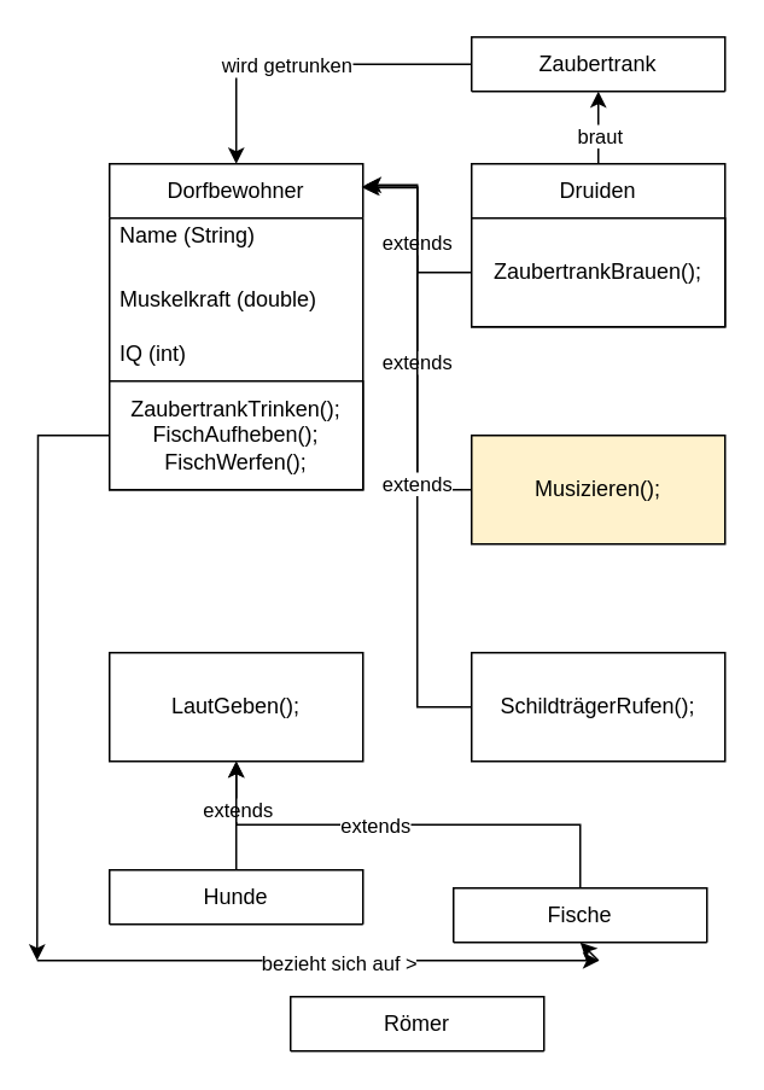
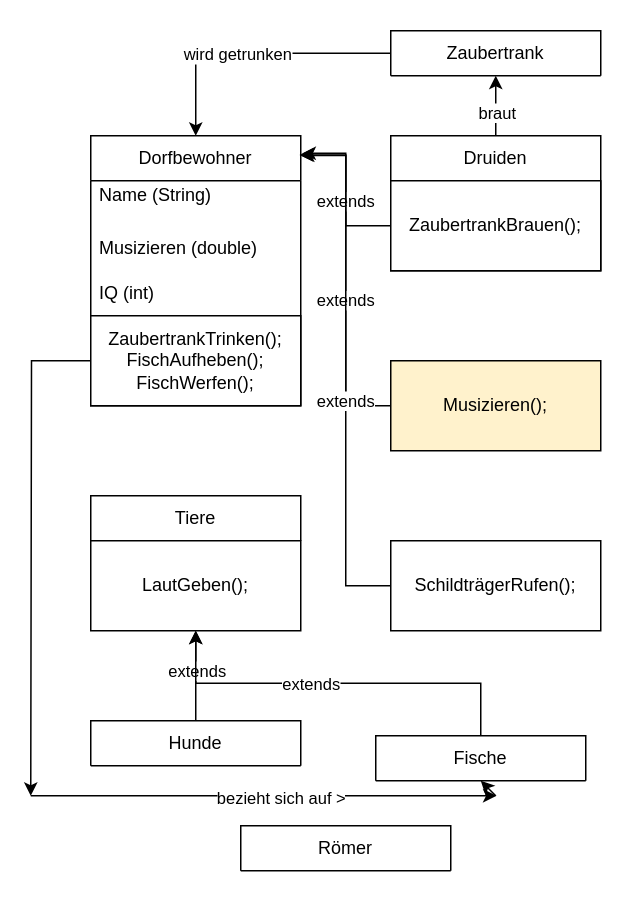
  <mxCell id="0" />
  <mxCell id="1" parent="0" />
  <mxCell id="2" style="edgeStyle=orthogonalEdgeStyle;rounded=0;orthogonalLoop=1;jettySize=auto;html=1;exitX=0;exitY=0.5;exitDx=0;exitDy=0;" edge="1" parent="1" source="7"><mxGeometry relative="1" as="geometry"><mxPoint x="20" y="530" as="targetPoint" /></mxGeometry></mxCell>
  <mxCell id="3" value="Dorfbewohner" style="swimlane;fontStyle=0;childLayout=stackLayout;horizontal=1;startSize=30;horizontalStack=0;resizeParent=1;resizeParentMax=0;resizeLast=0;collapsible=1;marginBottom=0;whiteSpace=wrap;html=1;" vertex="1" parent="1"><mxGeometry x="60" y="90" width="140" height="180" as="geometry" /></mxCell>
  <mxCell id="4" value="&lt;div&gt;Name (String)&lt;/div&gt;&lt;div&gt;&lt;br&gt;&lt;/div&gt;" style="text;strokeColor=none;fillColor=none;align=left;verticalAlign=middle;spacingLeft=4;spacingRight=4;overflow=hidden;points=[[0,0.5],[1,0.5]];portConstraint=eastwest;rotatable=0;whiteSpace=wrap;html=1;" vertex="1" parent="3"><mxGeometry y="30" width="140" height="30" as="geometry" /></mxCell>
- <mxCell id="5" value="Muskelkraft (double)" style="text;strokeColor=none;fillColor=none;align=left;verticalAlign=middle;spacingLeft=4;spacingRight=4;overflow=hidden;points=[[0,0.5],[1,0.5]];portConstraint=eastwest;rotatable=0;whiteSpace=wrap;html=1;" vertex="1" parent="3"><mxGeometry y="60" width="140" height="30" as="geometry" /></mxCell>
+ <mxCell id="5" value="Musizieren (double)" style="text;strokeColor=none;fillColor=none;align=left;verticalAlign=middle;spacingLeft=4;spacingRight=4;overflow=hidden;points=[[0,0.5],[1,0.5]];portConstraint=eastwest;rotatable=0;whiteSpace=wrap;html=1;" vertex="1" parent="3"><mxGeometry y="60" width="140" height="30" as="geometry" /></mxCell>
  <mxCell id="6" value="IQ (int)" style="text;strokeColor=none;fillColor=none;align=left;verticalAlign=middle;spacingLeft=4;spacingRight=4;overflow=hidden;points=[[0,0.5],[1,0.5]];portConstraint=eastwest;rotatable=0;whiteSpace=wrap;html=1;" vertex="1" parent="3"><mxGeometry y="90" width="140" height="30" as="geometry" /></mxCell>
  <mxCell id="7" value="ZaubertrankTrinken();&lt;br&gt;FischAufheben();&lt;br&gt;FischWerfen();" style="rounded=0;whiteSpace=wrap;html=1;" vertex="1" parent="3"><mxGeometry y="120" width="140" height="60" as="geometry" /></mxCell>
  <mxCell id="8" style="edgeStyle=orthogonalEdgeStyle;rounded=0;orthogonalLoop=1;jettySize=auto;html=1;entryX=1.001;entryY=0.073;entryDx=0;entryDy=0;entryPerimeter=0;" edge="1" parent="1" source="13" target="3"><mxGeometry relative="1" as="geometry" /></mxCell>
  <mxCell id="9" value="extends" style="edgeLabel;html=1;align=center;verticalAlign=middle;resizable=0;points=[];" vertex="1" connectable="0" parent="8"><mxGeometry x="-0.114" y="1" relative="1" as="geometry"><mxPoint as="offset" /></mxGeometry></mxCell>
  <mxCell id="10" style="edgeStyle=orthogonalEdgeStyle;rounded=0;orthogonalLoop=1;jettySize=auto;html=1;entryX=0.5;entryY=1;entryDx=0;entryDy=0;" edge="1" parent="1" source="12" target="34"><mxGeometry relative="1" as="geometry" /></mxCell>
  <mxCell id="11" value="braut" style="edgeLabel;html=1;align=center;verticalAlign=middle;resizable=0;points=[];" vertex="1" connectable="0" parent="10"><mxGeometry x="-0.183" relative="1" as="geometry"><mxPoint as="offset" /></mxGeometry></mxCell>
  <mxCell id="12" value="Druiden" style="swimlane;fontStyle=0;childLayout=stackLayout;horizontal=1;startSize=30;horizontalStack=0;resizeParent=1;resizeParentMax=0;resizeLast=0;collapsible=1;marginBottom=0;whiteSpace=wrap;html=1;" vertex="1" parent="1"><mxGeometry x="260" y="90" width="140" height="90" as="geometry" /></mxCell>
  <mxCell id="13" value="ZaubertrankBrauen();" style="rounded=0;whiteSpace=wrap;html=1;" vertex="1" parent="12"><mxGeometry y="30" width="140" height="60" as="geometry" /></mxCell>
  <mxCell id="14" value="Musizieren();" style="rounded=0;whiteSpace=wrap;html=1;fillColor=#fff2cc;" vertex="1" parent="1"><mxGeometry x="260" y="240" width="140" height="60" as="geometry" /></mxCell>
  <mxCell id="15" style="edgeStyle=orthogonalEdgeStyle;rounded=0;orthogonalLoop=1;jettySize=auto;html=1;entryX=0.994;entryY=0.071;entryDx=0;entryDy=0;entryPerimeter=0;exitX=0;exitY=0.5;exitDx=0;exitDy=0;" edge="1" parent="1" source="14" target="3"><mxGeometry relative="1" as="geometry"><mxPoint x="260" y="149.48" as="sourcePoint" /><mxPoint x="200" y="102.48" as="targetPoint" /></mxGeometry></mxCell>
  <mxCell id="16" value="extends" style="edgeLabel;html=1;align=center;verticalAlign=middle;resizable=0;points=[];" vertex="1" connectable="0" parent="15"><mxGeometry x="-0.114" y="1" relative="1" as="geometry"><mxPoint as="offset" /></mxGeometry></mxCell>
  <mxCell id="17" value="SchildträgerRufen();" style="rounded=0;whiteSpace=wrap;html=1;" vertex="1" parent="1"><mxGeometry x="260" y="360" width="140" height="60" as="geometry" /></mxCell>
  <mxCell id="18" style="edgeStyle=orthogonalEdgeStyle;rounded=0;orthogonalLoop=1;jettySize=auto;html=1;entryX=1.008;entryY=0.065;entryDx=0;entryDy=0;entryPerimeter=0;exitX=0;exitY=0.5;exitDx=0;exitDy=0;" edge="1" parent="1" source="17" target="3"><mxGeometry relative="1" as="geometry"><mxPoint x="270" y="280" as="sourcePoint" /><mxPoint x="209" y="113" as="targetPoint" /><Array as="points"><mxPoint x="230" y="390" /><mxPoint x="230" y="102" /></Array></mxGeometry></mxCell>
  <mxCell id="19" value="extends" style="edgeLabel;html=1;align=center;verticalAlign=middle;resizable=0;points=[];" vertex="1" connectable="0" parent="18"><mxGeometry x="-0.114" y="1" relative="1" as="geometry"><mxPoint as="offset" /></mxGeometry></mxCell>
+ <mxCell id="20" value="Tiere" style="swimlane;fontStyle=0;childLayout=stackLayout;horizontal=1;startSize=30;horizontalStack=0;resizeParent=1;resizeParentMax=0;resizeLast=0;collapsible=1;marginBottom=0;whiteSpace=wrap;html=1;" vertex="1" parent="1"><mxGeometry x="60" y="330" width="140" height="30" as="geometry" /></mxCell>
  <mxCell id="21" value="LautGeben();" style="rounded=0;whiteSpace=wrap;html=1;" vertex="1" parent="1"><mxGeometry x="60" y="360" width="140" height="60" as="geometry" /></mxCell>
  <mxCell id="22" style="edgeStyle=orthogonalEdgeStyle;rounded=0;orthogonalLoop=1;jettySize=auto;html=1;entryX=0.5;entryY=1;entryDx=0;entryDy=0;" edge="1" parent="1" source="24" target="21"><mxGeometry relative="1" as="geometry" /></mxCell>
  <mxCell id="23" value="extends" style="edgeLabel;html=1;align=center;verticalAlign=middle;resizable=0;points=[];" vertex="1" connectable="0" parent="22"><mxGeometry x="0.148" relative="1" as="geometry"><mxPoint as="offset" /></mxGeometry></mxCell>
  <mxCell id="24" value="Hunde" style="swimlane;fontStyle=0;childLayout=stackLayout;horizontal=1;startSize=30;horizontalStack=0;resizeParent=1;resizeParentMax=0;resizeLast=0;collapsible=1;marginBottom=0;whiteSpace=wrap;html=1;" vertex="1" parent="1"><mxGeometry x="60" y="480" width="140" height="30" as="geometry" /></mxCell>
  <mxCell id="25" value="Fische" style="swimlane;fontStyle=0;childLayout=stackLayout;horizontal=1;startSize=30;horizontalStack=0;resizeParent=1;resizeParentMax=0;resizeLast=0;collapsible=1;marginBottom=0;whiteSpace=wrap;html=1;" vertex="1" parent="1"><mxGeometry x="250" y="490" width="140" height="30" as="geometry" /></mxCell>
  <mxCell id="26" style="edgeStyle=orthogonalEdgeStyle;rounded=0;orthogonalLoop=1;jettySize=auto;html=1;entryX=0.5;entryY=1;entryDx=0;entryDy=0;exitX=0.5;exitY=0;exitDx=0;exitDy=0;" edge="1" parent="1" source="25" target="21"><mxGeometry relative="1" as="geometry"><mxPoint x="140" y="490" as="sourcePoint" /><mxPoint x="140" y="430" as="targetPoint" /></mxGeometry></mxCell>
  <mxCell id="27" value="extends" style="edgeLabel;html=1;align=center;verticalAlign=middle;resizable=0;points=[];" vertex="1" connectable="0" parent="26"><mxGeometry x="0.148" relative="1" as="geometry"><mxPoint as="offset" /></mxGeometry></mxCell>
  <mxCell id="28" value="" style="endArrow=classic;html=1;rounded=0;" edge="1" parent="1"><mxGeometry width="50" height="50" relative="1" as="geometry"><mxPoint x="20" y="530" as="sourcePoint" /><mxPoint x="330.476" y="530" as="targetPoint" /></mxGeometry></mxCell>
  <mxCell id="29" value="bezieht sich auf &amp;gt;" style="edgeLabel;html=1;align=center;verticalAlign=middle;resizable=0;points=[];" vertex="1" connectable="0" parent="28"><mxGeometry x="0.068" y="-1" relative="1" as="geometry"><mxPoint as="offset" /></mxGeometry></mxCell>
  <mxCell id="30" value="" style="endArrow=classic;html=1;rounded=0;entryX=0.5;entryY=1;entryDx=0;entryDy=0;" edge="1" parent="1" target="25"><mxGeometry width="50" height="50" relative="1" as="geometry"><mxPoint x="330" y="530" as="sourcePoint" /><mxPoint x="420" y="520" as="targetPoint" /></mxGeometry></mxCell>
  <mxCell id="31" value="Römer" style="swimlane;fontStyle=0;childLayout=stackLayout;horizontal=1;startSize=30;horizontalStack=0;resizeParent=1;resizeParentMax=0;resizeLast=0;collapsible=1;marginBottom=0;whiteSpace=wrap;html=1;" vertex="1" parent="1"><mxGeometry x="160" y="550" width="140" height="30" as="geometry" /></mxCell>
  <mxCell id="32" style="edgeStyle=orthogonalEdgeStyle;rounded=0;orthogonalLoop=1;jettySize=auto;html=1;entryX=0.5;entryY=0;entryDx=0;entryDy=0;" edge="1" parent="1" source="34" target="3"><mxGeometry relative="1" as="geometry" /></mxCell>
  <mxCell id="33" value="wird getrunken" style="edgeLabel;html=1;align=center;verticalAlign=middle;resizable=0;points=[];" vertex="1" connectable="0" parent="32"><mxGeometry x="0.11" relative="1" as="geometry"><mxPoint as="offset" /></mxGeometry></mxCell>
  <mxCell id="34" value="Zaubertrank" style="swimlane;fontStyle=0;childLayout=stackLayout;horizontal=1;startSize=30;horizontalStack=0;resizeParent=1;resizeParentMax=0;resizeLast=0;collapsible=1;marginBottom=0;whiteSpace=wrap;html=1;" vertex="1" parent="1"><mxGeometry x="260" y="20" width="140" height="30" as="geometry" /></mxCell>
